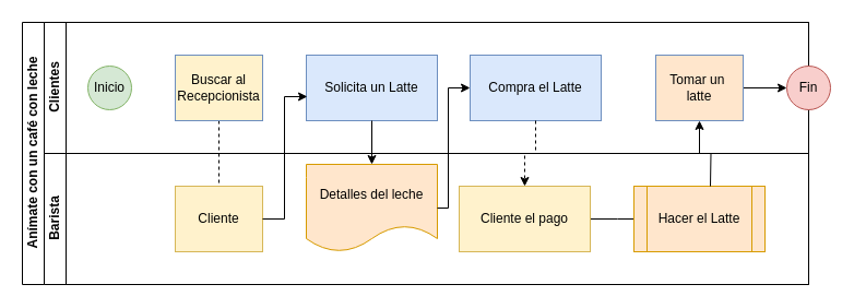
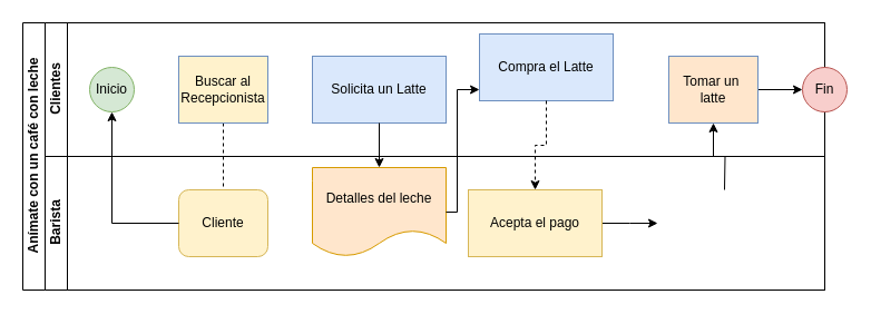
  <mxCell id="0" />
  <mxCell id="1" parent="0" />
  <mxCell id="2" value="Anímate con un café con leche" style="swimlane;html=1;childLayout=stackLayout;resizeParent=1;resizeParentMax=0;horizontal=0;startSize=20;horizontalStack=0;" parent="1" vertex="1"><mxGeometry x="20" y="20" width="720" height="240" as="geometry"><mxRectangle x="120" y="120" width="30" height="200" as="alternateBounds" /></mxGeometry></mxCell>
  <mxCell id="3" value="" style="edgeStyle=orthogonalEdgeStyle;rounded=0;orthogonalLoop=1;jettySize=auto;html=1;dashed=1;endArrow=none;endFill=0;" parent="2" source="6" target="13" edge="1"><mxGeometry relative="1" as="geometry" /></mxCell>
  <mxCell id="4" value="Clientes" style="swimlane;html=1;startSize=20;horizontal=0;" parent="2" vertex="1"><mxGeometry x="20" width="700" height="120" as="geometry"><mxRectangle x="20" width="430" height="20" as="alternateBounds" /></mxGeometry></mxCell>
  <mxCell id="5" value="Inicio" style="ellipse;whiteSpace=wrap;html=1;fillColor=#d5e8d4;strokeColor=#82b366;" parent="4" vertex="1"><mxGeometry x="40" y="40" width="40" height="40" as="geometry" /></mxCell>
  <mxCell id="6" value="Buscar al Recepcionista" style="rounded=0;whiteSpace=wrap;html=1;fontFamily=Helvetica;fontSize=12;align=center;fillColor=#fff2cc;strokeColor=#6c8ebf;" parent="4" vertex="1"><mxGeometry x="120" y="30" width="80" height="60" as="geometry" /></mxCell>
  <mxCell id="7" value="" style="edgeStyle=orthogonalEdgeStyle;rounded=0;orthogonalLoop=1;jettySize=auto;html=1;endArrow=classic;endFill=1;" parent="4" source="8" target="9" edge="1"><mxGeometry relative="1" as="geometry" /></mxCell>
  <mxCell id="8" value="Tomar un&amp;nbsp; latte" style="rounded=0;whiteSpace=wrap;html=1;fontFamily=Helvetica;fontSize=12;align=center;fillColor=#ffe6cc;strokeColor=#6c8ebf;" parent="4" vertex="1"><mxGeometry x="560" y="30" width="80" height="60" as="geometry" /></mxCell>
  <mxCell id="9" value="Fin" style="ellipse;whiteSpace=wrap;html=1;fillColor=#f8cecc;strokeColor=#b85450;" parent="4" vertex="1"><mxGeometry x="680" y="40" width="40" height="40" as="geometry" /></mxCell>
  <mxCell id="10" value="Solicita un Latte" style="rounded=0;whiteSpace=wrap;html=1;fillColor=#dae8fc;strokeColor=#6c8ebf;" vertex="1" parent="4"><mxGeometry x="240" y="30" width="120" height="60" as="geometry" /></mxCell>
- <mxCell id="11" value="Compra el Latte" style="whiteSpace=wrap;html=1;rounded=0;fillColor=#dae8fc;strokeColor=#6c8ebf;" vertex="1" parent="4"><mxGeometry x="390" y="30" width="120" height="60" as="geometry" /></mxCell>
+ <mxCell id="11" value="Compra el Latte" style="whiteSpace=wrap;html=1;rounded=0;fillColor=#dae8fc;strokeColor=#6c8ebf;" vertex="1" parent="4"><mxGeometry x="390" y="10" width="120" height="60" as="geometry" /></mxCell>
  <mxCell id="12" value="Barista" style="swimlane;html=1;startSize=20;horizontal=0;" parent="2" vertex="1"><mxGeometry x="20" y="120" width="700" height="120" as="geometry"><mxRectangle x="20" y="120" width="430" height="20" as="alternateBounds" /></mxGeometry></mxCell>
- <mxCell id="13" value="Cliente" style="rounded=0;whiteSpace=wrap;html=1;fontFamily=Helvetica;fontSize=12;align=center;fillColor=#fff2cc;strokeColor=#d6b656;" parent="12" vertex="1"><mxGeometry x="120" y="30" width="80" height="60" as="geometry" /></mxCell>
+ <mxCell id="13" value="Cliente" style="whiteSpace=wrap;html=1;fontFamily=Helvetica;fontSize=12;align=center;fillColor=#fff2cc;strokeColor=#d6b656;rounded=1;" parent="12" vertex="1"><mxGeometry x="120" y="30" width="80" height="60" as="geometry" /></mxCell>
  <mxCell id="14" value="Detalles del leche" style="shape=document;whiteSpace=wrap;html=1;boundedLbl=1;rounded=0;fillColor=#ffe6cc;strokeColor=#d79b00;" vertex="1" parent="12"><mxGeometry x="240" y="10" width="120" height="80" as="geometry" /></mxCell>
  <mxCell id="15" value="" style="edgeStyle=orthogonalEdgeStyle;rounded=0;orthogonalLoop=1;jettySize=auto;html=1;" edge="1" parent="12" source="16"><mxGeometry relative="1" as="geometry"><mxPoint x="550" y="60" as="targetPoint" /></mxGeometry></mxCell>
- <mxCell id="16" value="Cliente el pago" style="whiteSpace=wrap;html=1;rounded=0;fillColor=#fff2cc;strokeColor=#d6b656;" vertex="1" parent="12"><mxGeometry x="380" y="30" width="120" height="60" as="geometry" /></mxCell>
- <mxCell id="17" value="&lt;span&gt;Hacer el Latte&lt;/span&gt;" style="shape=process;whiteSpace=wrap;html=1;backgroundOutline=1;fillColor=#ffe6cc;strokeColor=#d79b00;" vertex="1" parent="12"><mxGeometry x="540" y="30" width="120" height="60" as="geometry" /></mxCell>
+ <mxCell id="16" value="Acepta el pago" style="whiteSpace=wrap;html=1;rounded=0;fillColor=#fff2cc;strokeColor=#d6b656;" vertex="1" parent="12"><mxGeometry x="380" y="30" width="120" height="60" as="geometry" /></mxCell>
  <mxCell id="18" value="" style="edgeStyle=orthogonalEdgeStyle;rounded=0;orthogonalLoop=1;jettySize=auto;html=1;" edge="1" parent="2" source="10" target="14"><mxGeometry relative="1" as="geometry" /></mxCell>
- <mxCell id="19" value="" style="edgeStyle=orthogonalEdgeStyle;rounded=0;orthogonalLoop=1;jettySize=auto;html=1;endArrow=classic;endFill=1;entryX=0.008;entryY=0.633;entryDx=0;entryDy=0;entryPerimeter=0;" parent="2" source="13" target="10" edge="1"><mxGeometry relative="1" as="geometry"><mxPoint x="280" y="180" as="targetPoint" /></mxGeometry></mxCell>
+ <mxCell id="19" value="" style="edgeStyle=orthogonalEdgeStyle;rounded=0;orthogonalLoop=1;jettySize=auto;html=1;endArrow=classic;endFill=1;" parent="2" source="13" target="5" edge="1"><mxGeometry relative="1" as="geometry"><mxPoint x="280" y="180" as="targetPoint" /></mxGeometry></mxCell>
  <mxCell id="20" value="" style="edgeStyle=orthogonalEdgeStyle;rounded=0;orthogonalLoop=1;jettySize=auto;html=1;" edge="1" parent="2" source="14" target="11"><mxGeometry relative="1" as="geometry"><Array as="points"><mxPoint x="390" y="170" /><mxPoint x="390" y="60" /></Array></mxGeometry></mxCell>
  <mxCell id="21" value="" style="edgeStyle=orthogonalEdgeStyle;rounded=0;orthogonalLoop=1;jettySize=auto;html=1;dashed=1;" edge="1" parent="2" source="11" target="16"><mxGeometry relative="1" as="geometry" /></mxCell>
  <mxCell id="22" style="edgeStyle=orthogonalEdgeStyle;rounded=0;orthogonalLoop=1;jettySize=auto;html=1;entryX=0.5;entryY=1;entryDx=0;entryDy=0;" edge="1" parent="2" target="8"><mxGeometry relative="1" as="geometry"><mxPoint x="630" y="150" as="sourcePoint" /></mxGeometry></mxCell>
